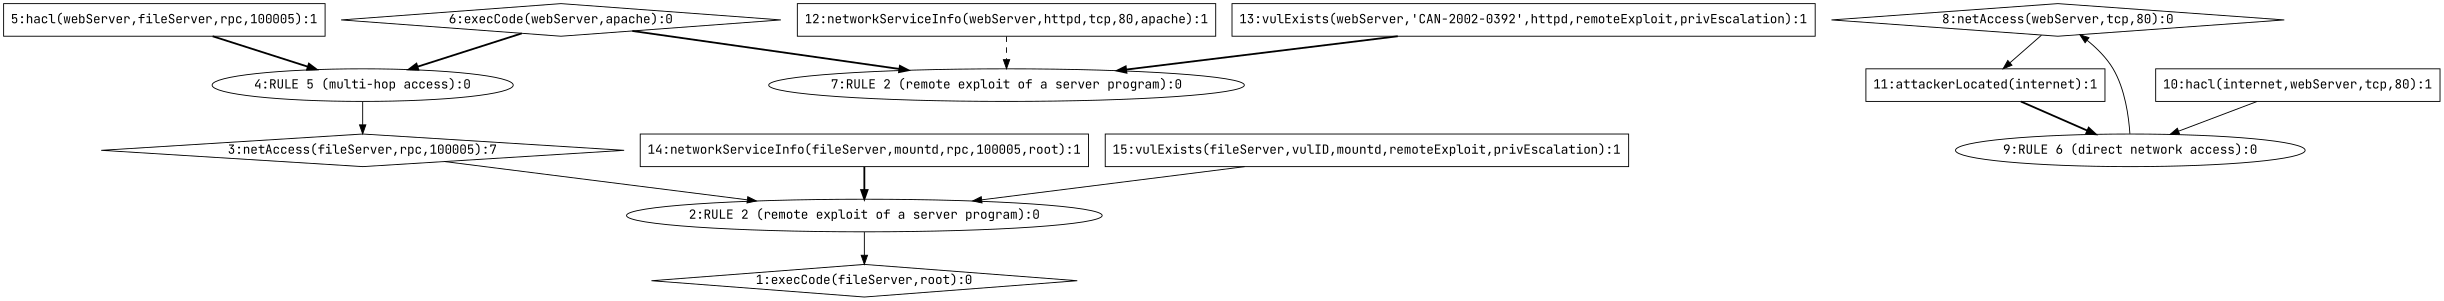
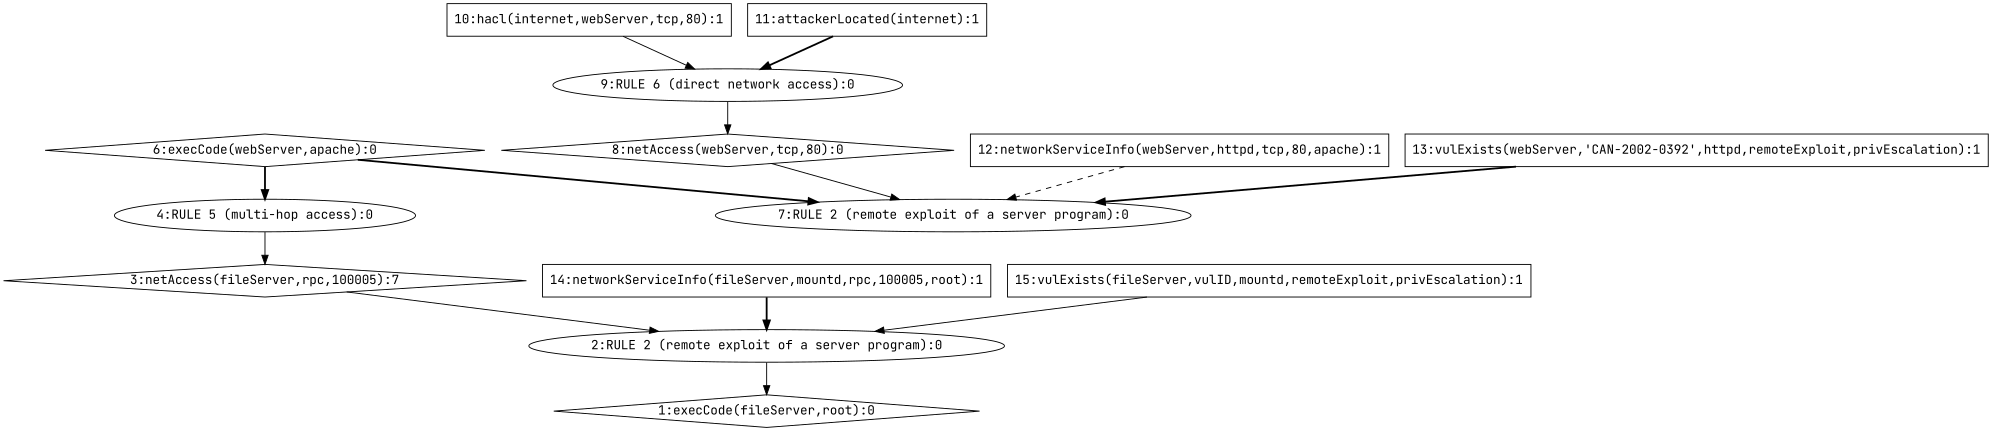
  digraph {
    fontname="JetBrains Mono"
    node [fontname="JetBrains Mono" shape=box]
    edge [fontname="JetBrains Mono" style=solid]
    n1 [label="1:execCode(fileServer,root):0" shape=diamond]
    n2 [label="2:RULE 2 (remote exploit of a server program):0" shape=ellipse]
    n3 [label="3:netAccess(fileServer,rpc,100005):7" shape=diamond]
    n4 [label="4:RULE 5 (multi-hop access):0" shape=ellipse]
-   n5 [label="5:hacl(webServer,fileServer,rpc,100005):1"]
    n6 [label="6:execCode(webServer,apache):0" shape=diamond]
    n7 [label="7:RULE 2 (remote exploit of a server program):0" shape=ellipse]
    n8 [label="8:netAccess(webServer,tcp,80):0" shape=diamond]
    n9 [label="9:RULE 6 (direct network access):0" shape=ellipse]
    n10 [label="10:hacl(internet,webServer,tcp,80):1"]
    n11 [label="11:attackerLocated(internet):1"]
    n12 [label="12:networkServiceInfo(webServer,httpd,tcp,80,apache):1"]
    n13 [label="13:vulExists(webServer,'CAN-2002-0392',httpd,remoteExploit,privEscalation):1"]
    n14 [label="14:networkServiceInfo(fileServer,mountd,rpc,100005,root):1"]
    n15 [label="15:vulExists(fileServer,vulID,mountd,remoteExploit,privEscalation):1"]
    n2 -> n1
    n3 -> n2
    n4 -> n3
-   n5 -> n4 [style=bold]
    n6 -> n4 [style=bold]
    n6 -> n7 [style=bold]
-   n8 -> n11
+   n8 -> n7
    n9 -> n8
    n10 -> n9
    n11 -> n9 [style=bold]
    n12 -> n7 [style=dashed]
    n13 -> n7 [style=bold]
    n14 -> n2 [style=bold]
    n15 -> n2
  }
